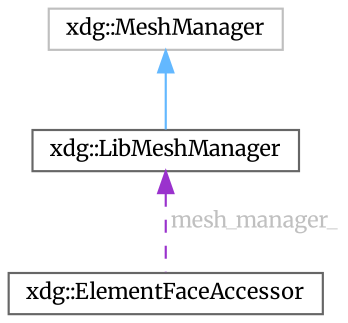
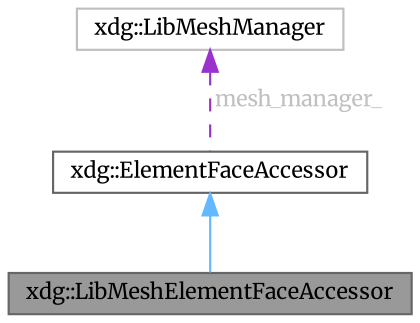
  digraph {
    fontname=Merriweather
    node [color=gray40 fillcolor=white fontname=Merriweather fontsize=10 shape=box style=filled]
    edge [color=steelblue1 dir=back fontname=Merriweather fontsize=10 labelfontname=Helvetica labelfontsize=10 style=solid]
+   n1 [fillcolor=grey60 fontcolor=black height=0.2 label="xdg::LibMeshElementFaceAccessor" width=0.4]
    n2 [height=0.2 label="xdg::ElementFaceAccessor" width=0.4]
-   n3 [height=0.2 label="xdg::LibMeshManager" width=0.4]
-   n4 [color=grey75 height=0.2 label="xdg::MeshManager" width=0.4]
+   n3 [color=grey75 height=0.2 label="xdg::LibMeshManager" width=0.4]
+   n2 -> n1
    n3 -> n2 [color=darkorchid3 fontcolor=grey label=" mesh_manager_" style=dashed]
-   n4 -> n3
  }
